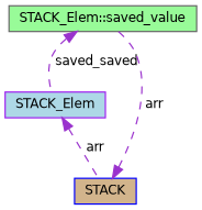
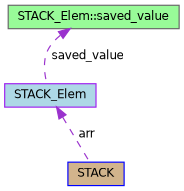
  digraph {
    node [fontname=Helvetica fontsize=10 shape=record style=filled]
    edge [color=darkorchid3 dir=back fontname=Helvetica fontsize=10 labelfontname=Helvetica labelfontsize=10 style=dashed]
    n1 [color=gray40 fillcolor=palegreen fontcolor=black height=0.2 label="STACK_Elem::saved_value" width=0.4]
    n2 [color=purple fillcolor=lightblue height=0.2 label=STACK_Elem width=0.4]
    n3 [color=blue fillcolor=tan height=0.2 label=STACK width=0.4]
-   n1 -> n2 [label=" saved_saved"]
+   n1 -> n2 [label=" saved_value"]
    n2 -> n3 [label=" arr"]
-   n3 -> n1 [label=" arr"]
  }
